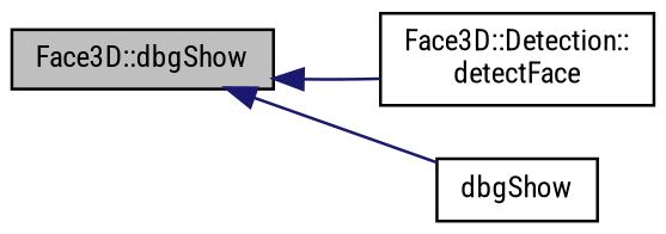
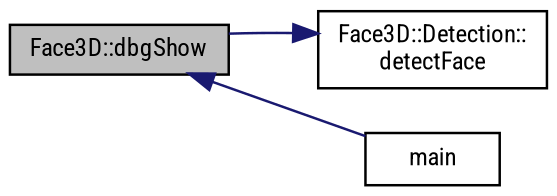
  digraph {
    fontname="Roboto Condensed"
    rankdir=LR
    node [color=black fillcolor=white fontname="Roboto Condensed" fontsize=10 shape=record style=filled]
    edge [color=midnightblue dir=back fontname="Roboto Condensed" fontsize=10 labelfontname=Helvetica labelfontsize=10 style=solid]
    n1 [fillcolor=grey75 fontcolor=black height=0.2 label="Face3D::dbgShow" width=0.4]
    n2 [height=0.2 label="Face3D::Detection::\ldetectFace" width=0.4]
-   n3 [height=0.2 label=dbgShow width=0.4]
-   n1 -> n2
+   n3 [height=0.2 label=main width=0.4]
+   n2 -> n1
    n1 -> n3
  }
